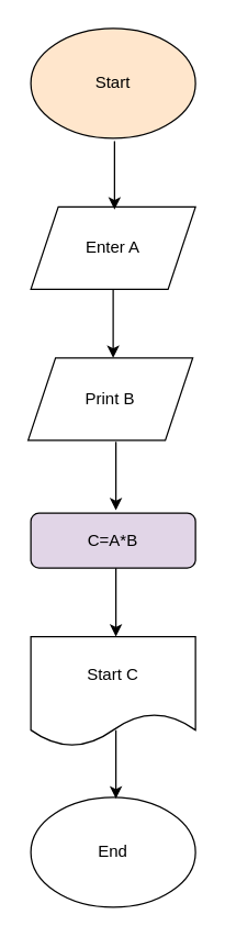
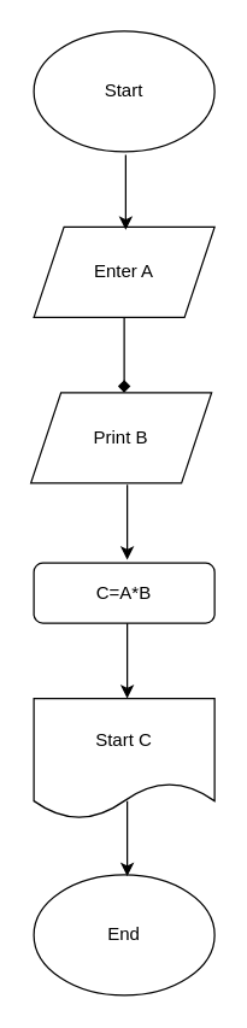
  <mxCell id="0" />
  <mxCell id="1" parent="0" />
- <mxCell id="2" value="C=A*B" style="rounded=1;whiteSpace=wrap;html=1;fontSize=12;glass=0;strokeWidth=1;shadow=0;fillColor=#e1d5e7;" parent="1" vertex="1"><mxGeometry x="22" y="373" width="120" height="40" as="geometry" /></mxCell>
- <mxCell id="3" value="" style="edgeStyle=orthogonalEdgeStyle;rounded=0;orthogonalLoop=1;jettySize=auto;html=1;" edge="1" parent="1" source="4" target="5"><mxGeometry relative="1" as="geometry"><Array as="points"><mxPoint x="82" y="250" /><mxPoint x="82" y="250" /></Array></mxGeometry></mxCell>
+ <mxCell id="2" value="C=A*B" style="rounded=1;whiteSpace=wrap;html=1;fontSize=12;glass=0;strokeWidth=1;shadow=0;" parent="1" vertex="1"><mxGeometry x="22" y="373" width="120" height="40" as="geometry" /></mxCell>
+ <mxCell id="3" value="" style="edgeStyle=orthogonalEdgeStyle;rounded=0;orthogonalLoop=1;jettySize=auto;html=1;endArrow=diamond;" edge="1" parent="1" source="4" target="5"><mxGeometry relative="1" as="geometry"><Array as="points"><mxPoint x="82" y="250" /><mxPoint x="82" y="250" /></Array></mxGeometry></mxCell>
  <mxCell id="4" value="Enter A" style="shape=parallelogram;perimeter=parallelogramPerimeter;whiteSpace=wrap;html=1;fixedSize=1;" vertex="1" parent="1"><mxGeometry x="22" y="150" width="120" height="60" as="geometry" /></mxCell>
  <mxCell id="5" value="Print B&lt;br&gt;" style="shape=parallelogram;perimeter=parallelogramPerimeter;whiteSpace=wrap;html=1;fixedSize=1;" vertex="1" parent="1"><mxGeometry x="20" y="260" width="120" height="60" as="geometry" /></mxCell>
- <mxCell id="6" value="Start" style="ellipse;whiteSpace=wrap;html=1;fillColor=#ffe6cc;" vertex="1" parent="1"><mxGeometry x="22" y="20" width="120" height="80" as="geometry" /></mxCell>
+ <mxCell id="6" value="Start" style="ellipse;whiteSpace=wrap;html=1;" vertex="1" parent="1"><mxGeometry x="22" y="20" width="120" height="80" as="geometry" /></mxCell>
  <mxCell id="7" value="" style="edgeStyle=orthogonalEdgeStyle;rounded=0;orthogonalLoop=1;jettySize=auto;html=1;" edge="1" parent="1"><mxGeometry relative="1" as="geometry"><mxPoint x="84" y="321" as="sourcePoint" /><mxPoint x="84" y="371" as="targetPoint" /><Array as="points"><mxPoint x="84" y="361" /><mxPoint x="84" y="361" /></Array></mxGeometry></mxCell>
  <mxCell id="8" value="" style="edgeStyle=orthogonalEdgeStyle;rounded=0;orthogonalLoop=1;jettySize=auto;html=1;" edge="1" parent="1"><mxGeometry relative="1" as="geometry"><mxPoint x="83" y="102" as="sourcePoint" /><mxPoint x="83" y="152" as="targetPoint" /><Array as="points"><mxPoint x="83" y="142" /><mxPoint x="83" y="142" /></Array></mxGeometry></mxCell>
  <mxCell id="9" value="" style="edgeStyle=orthogonalEdgeStyle;rounded=0;orthogonalLoop=1;jettySize=auto;html=1;" edge="1" parent="1"><mxGeometry relative="1" as="geometry"><mxPoint x="84" y="413" as="sourcePoint" /><mxPoint x="84" y="463" as="targetPoint" /><Array as="points"><mxPoint x="84" y="453" /><mxPoint x="84" y="453" /></Array></mxGeometry></mxCell>
  <mxCell id="10" value="Start C" style="shape=document;whiteSpace=wrap;html=1;boundedLbl=1;" vertex="1" parent="1"><mxGeometry x="22" y="463" width="120" height="80" as="geometry" /></mxCell>
  <mxCell id="11" value="End" style="ellipse;whiteSpace=wrap;html=1;" vertex="1" parent="1"><mxGeometry x="22" y="580" width="120" height="80" as="geometry" /></mxCell>
  <mxCell id="12" value="" style="edgeStyle=orthogonalEdgeStyle;rounded=0;orthogonalLoop=1;jettySize=auto;html=1;" edge="1" parent="1"><mxGeometry relative="1" as="geometry"><mxPoint x="84" y="531" as="sourcePoint" /><mxPoint x="84" y="581" as="targetPoint" /><Array as="points"><mxPoint x="84" y="571" /><mxPoint x="84" y="571" /></Array></mxGeometry></mxCell>
